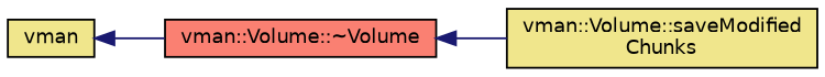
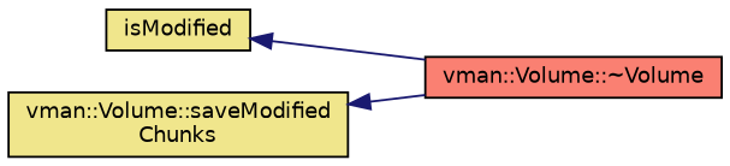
  digraph {
    rankdir=LR
    node [color=black fillcolor=khaki fontname=Helvetica fontsize=10 shape=record style=filled]
    edge [color=midnightblue dir=back fontname=Helvetica fontsize=10 labelfontname=Helvetica labelfontsize=10 style=solid]
-   n1 [fontcolor=black height=0.2 label=vman width=0.4]
+   n1 [fontcolor=black height=0.2 label=isModified width=0.4]
    n2 [fillcolor=salmon height=0.2 label="vman::Volume::~Volume" width=0.4]
    n3 [height=0.2 label="vman::Volume::saveModified\lChunks" width=0.4]
    n1 -> n2
-   n2 -> n3
+   n3 -> n2
  }
